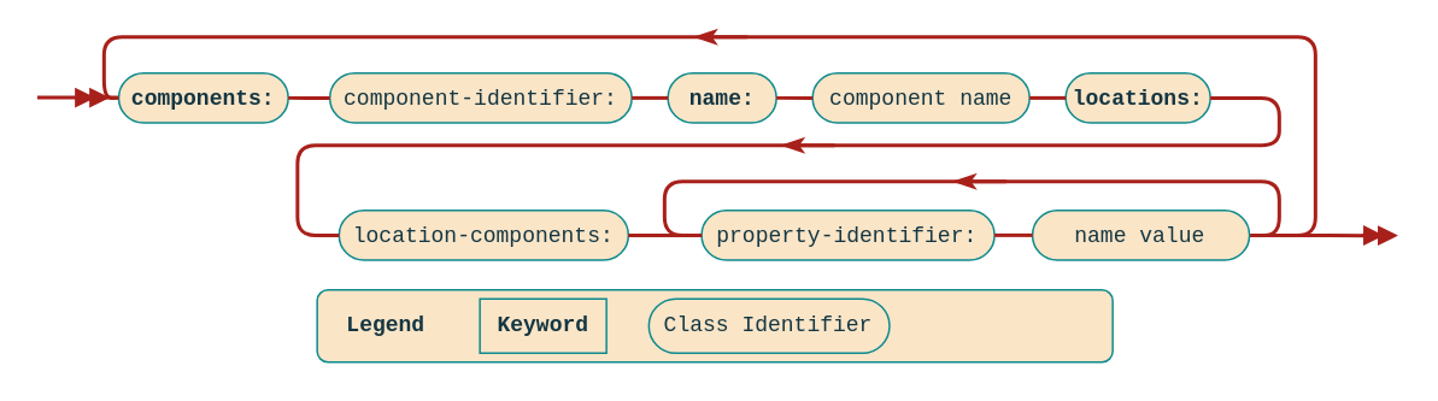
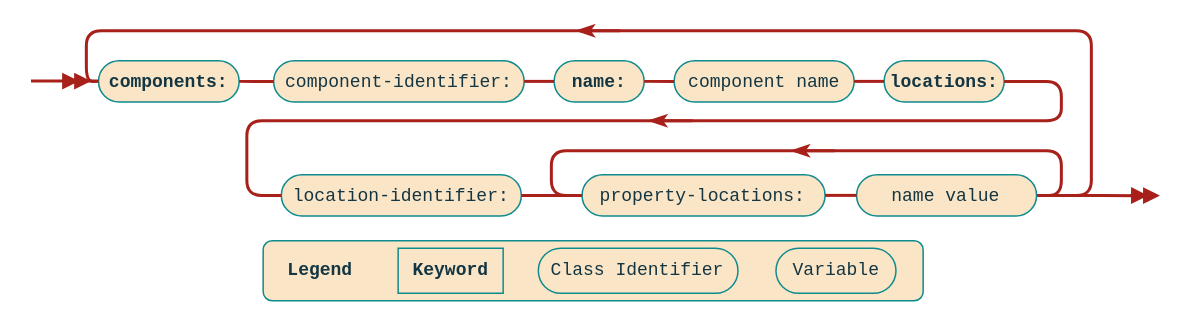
  <mxCell id="0" />
  <mxCell id="1" parent="0" />
  <mxCell id="2" value="" style="group;labelBackgroundColor=none;fontColor=#143642;" parent="1" vertex="1" connectable="0"><mxGeometry x="174.77" y="160" width="440" height="40" as="geometry" /></mxCell>
  <mxCell id="3" value="&lt;b&gt;&amp;nbsp; Legend&lt;/b&gt;" style="text;html=1;align=left;verticalAlign=middle;whiteSpace=wrap;rounded=1;fontFamily=Courier New;perimeterSpacing=6;shadow=0;fillColor=#FAE5C7;fontColor=#143642;strokeColor=#0F8B8D;labelBackgroundColor=none;" parent="2" vertex="1"><mxGeometry width="440" height="40" as="geometry" /></mxCell>
  <mxCell id="4" value="Keyword" style="whiteSpace=wrap;html=1;fillColor=#FAE5C7;strokeColor=#0F8B8D;arcSize=50;fontStyle=1;fontFamily=Courier New;perimeterSpacing=6;shadow=0;labelBackgroundColor=none;fontColor=#143642;rounded=0;" parent="2" vertex="1"><mxGeometry x="90" y="5" width="70" height="30" as="geometry" /></mxCell>
  <mxCell id="5" value="&lt;span style=&quot;font-weight: 400;&quot;&gt;Class Identifier&lt;/span&gt;" style="rounded=1;whiteSpace=wrap;html=1;fillColor=#FAE5C7;strokeColor=#0F8B8D;arcSize=50;fontStyle=1;fontFamily=Courier New;perimeterSpacing=6;shadow=0;labelBackgroundColor=none;fontColor=#143642;" parent="2" vertex="1"><mxGeometry x="183.44" y="5" width="133.12" height="30" as="geometry" /></mxCell>
+ <mxCell id="6" value="&lt;span style=&quot;font-weight: normal;&quot;&gt;Variable&lt;/span&gt;" style="rounded=1;whiteSpace=wrap;html=1;fillColor=#FAE5C7;strokeColor=#0F8B8D;arcSize=50;fontStyle=1;fontFamily=Courier New;perimeterSpacing=6;shadow=0;labelBackgroundColor=none;fontColor=#143642;" parent="2" vertex="1"><mxGeometry x="341.88" y="5" width="80" height="30" as="geometry" /></mxCell>
  <mxCell id="7" value="" style="endArrow=doubleBlock;html=1;rounded=1;labelBackgroundColor=none;strokeColor=#A8201A;strokeWidth=2;fontFamily=Helvetica;fontSize=12;fontColor=default;shape=connector;endFill=1;" parent="1" edge="1"><mxGeometry width="50" height="50" relative="1" as="geometry"><mxPoint x="50" y="53.57" as="sourcePoint" /><mxPoint x="90" y="53.57" as="targetPoint" /></mxGeometry></mxCell>
  <mxCell id="8" value="&lt;p&gt;&lt;font face=&quot;Courier New&quot;&gt;components:&lt;/font&gt;&lt;/p&gt;" style="rounded=1;whiteSpace=wrap;html=1;arcSize=50;fontStyle=1;fillColor=#FAE5C7;strokeColor=#0F8B8D;labelBackgroundColor=none;fontColor=#143642;" parent="1" vertex="1"><mxGeometry x="65.02" y="40" width="93.75" height="27.5" as="geometry" /></mxCell>
  <mxCell id="9" value="&lt;p&gt;&lt;font face=&quot;Courier New&quot;&gt;&lt;span style=&quot;font-weight: normal;&quot;&gt;component-identifier:&lt;/span&gt;&lt;/font&gt;&lt;/p&gt;" style="rounded=1;whiteSpace=wrap;html=1;arcSize=50;fillColor=#FAE5C7;strokeColor=#0F8B8D;fontStyle=1;labelBackgroundColor=none;fontColor=#143642;" parent="1" vertex="1"><mxGeometry x="181.77" y="40" width="167" height="27.5" as="geometry" /></mxCell>
  <mxCell id="10" style="edgeStyle=orthogonalEdgeStyle;shape=connector;rounded=1;orthogonalLoop=1;jettySize=auto;html=1;exitX=1;exitY=0.5;exitDx=0;exitDy=0;labelBackgroundColor=none;strokeColor=#A8201A;strokeWidth=2;fontFamily=Helvetica;fontSize=12;fontColor=default;endArrow=none;endFill=0;" parent="1" source="8" target="9" edge="1"><mxGeometry relative="1" as="geometry" /></mxCell>
  <mxCell id="11" value="&lt;p&gt;&lt;font face=&quot;Courier New&quot;&gt;name:&lt;/font&gt;&lt;/p&gt;" style="rounded=1;whiteSpace=wrap;html=1;arcSize=50;fillColor=#FAE5C7;strokeColor=#0F8B8D;fontStyle=1;labelBackgroundColor=none;fontColor=#143642;" parent="1" vertex="1"><mxGeometry x="368.77" y="40" width="60" height="27.5" as="geometry" /></mxCell>
  <mxCell id="12" style="edgeStyle=orthogonalEdgeStyle;shape=connector;rounded=1;orthogonalLoop=1;jettySize=auto;html=1;exitX=1;exitY=0.5;exitDx=0;exitDy=0;entryX=0;entryY=0.5;entryDx=0;entryDy=0;labelBackgroundColor=none;strokeColor=#A8201A;strokeWidth=2;fontFamily=Helvetica;fontSize=12;fontColor=default;endArrow=none;endFill=0;" parent="1" source="9" target="11" edge="1"><mxGeometry relative="1" as="geometry" /></mxCell>
  <mxCell id="13" value="&lt;p&gt;&lt;font face=&quot;Courier New&quot;&gt;&lt;span style=&quot;font-weight: normal;&quot;&gt;component name&lt;/span&gt;&lt;/font&gt;&lt;/p&gt;" style="rounded=1;whiteSpace=wrap;html=1;arcSize=50;fillColor=#FAE5C7;strokeColor=#0F8B8D;fontStyle=1;labelBackgroundColor=none;fontColor=#143642;" parent="1" vertex="1"><mxGeometry x="448.77" y="40" width="120" height="27.5" as="geometry" /></mxCell>
  <mxCell id="14" style="edgeStyle=orthogonalEdgeStyle;shape=connector;rounded=1;orthogonalLoop=1;jettySize=auto;html=1;exitX=1;exitY=0.5;exitDx=0;exitDy=0;labelBackgroundColor=none;strokeColor=#A8201A;strokeWidth=2;fontFamily=Helvetica;fontSize=12;fontColor=default;endArrow=none;endFill=0;" parent="1" source="11" target="13" edge="1"><mxGeometry relative="1" as="geometry" /></mxCell>
  <mxCell id="15" value="&lt;p&gt;&lt;font face=&quot;Courier New&quot;&gt;locations:&lt;/font&gt;&lt;/p&gt;" style="rounded=1;whiteSpace=wrap;html=1;arcSize=50;fillColor=#FAE5C7;strokeColor=#0F8B8D;fontStyle=1;labelBackgroundColor=none;fontColor=#143642;" parent="1" vertex="1"><mxGeometry x="588.77" y="40" width="80" height="27.5" as="geometry" /></mxCell>
  <mxCell id="16" style="edgeStyle=orthogonalEdgeStyle;shape=connector;rounded=1;orthogonalLoop=1;jettySize=auto;html=1;exitX=1;exitY=0.5;exitDx=0;exitDy=0;entryX=0;entryY=0.5;entryDx=0;entryDy=0;labelBackgroundColor=none;strokeColor=#A8201A;strokeWidth=2;fontFamily=Helvetica;fontSize=12;fontColor=default;endArrow=none;endFill=0;" parent="1" source="13" target="15" edge="1"><mxGeometry relative="1" as="geometry" /></mxCell>
- <mxCell id="17" value="&lt;p&gt;&lt;font face=&quot;Courier New&quot;&gt;&lt;span style=&quot;font-weight: normal;&quot;&gt;location-components:&lt;/span&gt;&lt;/font&gt;&lt;/p&gt;" style="rounded=1;whiteSpace=wrap;html=1;arcSize=50;fillColor=#FAE5C7;strokeColor=#0F8B8D;fontStyle=1;labelBackgroundColor=none;fontColor=#143642;" parent="1" vertex="1"><mxGeometry x="186.89" y="116" width="160" height="27.5" as="geometry" /></mxCell>
+ <mxCell id="17" value="&lt;p&gt;&lt;font face=&quot;Courier New&quot;&gt;&lt;span style=&quot;font-weight: normal;&quot;&gt;location-identifier:&lt;/span&gt;&lt;/font&gt;&lt;/p&gt;" style="rounded=1;whiteSpace=wrap;html=1;arcSize=50;fillColor=#FAE5C7;strokeColor=#0F8B8D;fontStyle=1;labelBackgroundColor=none;fontColor=#143642;" parent="1" vertex="1"><mxGeometry x="186.89" y="116" width="160" height="27.5" as="geometry" /></mxCell>
  <mxCell id="18" style="edgeStyle=orthogonalEdgeStyle;shape=connector;rounded=1;orthogonalLoop=1;jettySize=auto;html=1;exitX=1;exitY=0.5;exitDx=0;exitDy=0;entryX=0;entryY=0.5;entryDx=0;entryDy=0;labelBackgroundColor=none;strokeColor=#A8201A;strokeWidth=2;fontFamily=Helvetica;fontSize=12;fontColor=default;endArrow=none;endFill=0;" parent="1" source="15" target="17" edge="1"><mxGeometry relative="1" as="geometry"><Array as="points"><mxPoint x="706.89" y="54" /><mxPoint x="706.89" y="80" /><mxPoint x="163.89" y="80" /><mxPoint x="163.89" y="130" /></Array></mxGeometry></mxCell>
- <mxCell id="19" value="&lt;p&gt;&lt;font face=&quot;Courier New&quot;&gt;&lt;span style=&quot;font-weight: normal;&quot;&gt;property-identifier:&lt;/span&gt;&lt;/font&gt;&lt;/p&gt;" style="rounded=1;whiteSpace=wrap;html=1;arcSize=50;fillColor=#FAE5C7;strokeColor=#0F8B8D;fontStyle=1;labelBackgroundColor=none;fontColor=#143642;" parent="1" vertex="1"><mxGeometry x="387.39" y="116" width="162" height="27.5" as="geometry" /></mxCell>
+ <mxCell id="19" value="&lt;p&gt;&lt;font face=&quot;Courier New&quot;&gt;&lt;span style=&quot;font-weight: normal;&quot;&gt;property-locations:&lt;/span&gt;&lt;/font&gt;&lt;/p&gt;" style="rounded=1;whiteSpace=wrap;html=1;arcSize=50;fillColor=#FAE5C7;strokeColor=#0F8B8D;fontStyle=1;labelBackgroundColor=none;fontColor=#143642;" parent="1" vertex="1"><mxGeometry x="387.39" y="116" width="162" height="27.5" as="geometry" /></mxCell>
  <mxCell id="20" style="edgeStyle=orthogonalEdgeStyle;shape=connector;rounded=1;orthogonalLoop=1;jettySize=auto;html=1;exitX=1;exitY=0.5;exitDx=0;exitDy=0;entryX=0;entryY=0.5;entryDx=0;entryDy=0;labelBackgroundColor=none;strokeColor=#A8201A;strokeWidth=2;fontFamily=Helvetica;fontSize=12;fontColor=default;endArrow=none;endFill=0;" parent="1" source="17" target="19" edge="1"><mxGeometry relative="1" as="geometry" /></mxCell>
  <mxCell id="21" style="edgeStyle=orthogonalEdgeStyle;shape=connector;rounded=1;orthogonalLoop=1;jettySize=auto;html=1;exitX=1;exitY=0.5;exitDx=0;exitDy=0;entryX=0;entryY=0.5;entryDx=0;entryDy=0;labelBackgroundColor=none;strokeColor=#A8201A;strokeWidth=2;fontFamily=Helvetica;fontSize=12;fontColor=default;endArrow=none;endFill=0;" parent="1" source="24" target="19" edge="1"><mxGeometry relative="1" as="geometry"><Array as="points"><mxPoint x="706.89" y="130" /><mxPoint x="706.89" y="100" /><mxPoint x="366.89" y="100" /><mxPoint x="366.89" y="130" /></Array></mxGeometry></mxCell>
  <mxCell id="22" style="edgeStyle=orthogonalEdgeStyle;shape=connector;rounded=1;orthogonalLoop=1;jettySize=auto;html=1;exitX=1;exitY=0.5;exitDx=0;exitDy=0;entryX=0;entryY=0.5;entryDx=0;entryDy=0;labelBackgroundColor=none;strokeColor=#A8201A;strokeWidth=2;fontFamily=Helvetica;fontSize=12;fontColor=default;endArrow=none;endFill=0;" parent="1" source="24" target="8" edge="1"><mxGeometry relative="1" as="geometry"><Array as="points"><mxPoint x="726.89" y="130" /><mxPoint x="726.89" y="20" /><mxPoint x="56.89" y="20" /><mxPoint x="56.89" y="54" /></Array></mxGeometry></mxCell>
  <mxCell id="23" style="edgeStyle=orthogonalEdgeStyle;shape=connector;rounded=1;orthogonalLoop=1;jettySize=auto;html=1;exitX=1;exitY=0.5;exitDx=0;exitDy=0;labelBackgroundColor=none;strokeColor=#A8201A;strokeWidth=2;fontFamily=Helvetica;fontSize=12;fontColor=default;endArrow=none;endFill=0;" parent="1" source="24" edge="1"><mxGeometry relative="1" as="geometry"><mxPoint x="756.89" y="130" as="targetPoint" /></mxGeometry></mxCell>
  <mxCell id="24" value="&lt;p&gt;&lt;font face=&quot;Courier New&quot;&gt;&lt;span style=&quot;font-weight: 400;&quot;&gt;name value&lt;/span&gt;&lt;/font&gt;&lt;/p&gt;" style="rounded=1;whiteSpace=wrap;html=1;arcSize=50;fillColor=#FAE5C7;strokeColor=#0F8B8D;fontStyle=1;labelBackgroundColor=none;fontColor=#143642;" parent="1" vertex="1"><mxGeometry x="570.39" y="116" width="120" height="27.5" as="geometry" /></mxCell>
  <mxCell id="25" style="edgeStyle=orthogonalEdgeStyle;shape=connector;rounded=1;orthogonalLoop=1;jettySize=auto;html=1;exitX=1;exitY=0.5;exitDx=0;exitDy=0;entryX=0;entryY=0.5;entryDx=0;entryDy=0;labelBackgroundColor=none;strokeColor=#A8201A;strokeWidth=2;fontFamily=Helvetica;fontSize=12;fontColor=default;endArrow=none;endFill=0;" parent="1" source="19" target="24" edge="1"><mxGeometry relative="1" as="geometry" /></mxCell>
  <mxCell id="26" value="" style="endArrow=none;html=1;rounded=1;labelBackgroundColor=none;strokeColor=#A8201A;strokeWidth=2;fontFamily=Helvetica;fontSize=12;fontColor=default;shape=connector;startArrow=classicThin;startFill=1;" parent="1" edge="1"><mxGeometry width="50" height="50" relative="1" as="geometry"><mxPoint x="383.64" y="20" as="sourcePoint" /><mxPoint x="410.64" y="20" as="targetPoint" /><Array as="points"><mxPoint x="413.64" y="20" /></Array></mxGeometry></mxCell>
  <mxCell id="27" value="" style="endArrow=none;html=1;rounded=1;labelBackgroundColor=none;strokeColor=#A8201A;strokeWidth=2;fontFamily=Helvetica;fontSize=12;fontColor=default;shape=connector;startArrow=classicThin;startFill=1;" parent="1" edge="1"><mxGeometry width="50" height="50" relative="1" as="geometry"><mxPoint x="431.89" y="80" as="sourcePoint" /><mxPoint x="458.89" y="80" as="targetPoint" /><Array as="points"><mxPoint x="461.89" y="80" /></Array></mxGeometry></mxCell>
  <mxCell id="28" value="" style="endArrow=none;html=1;rounded=1;labelBackgroundColor=none;strokeColor=#A8201A;strokeWidth=2;fontFamily=Helvetica;fontSize=12;fontColor=default;shape=connector;startArrow=classicThin;startFill=1;" parent="1" edge="1"><mxGeometry width="50" height="50" relative="1" as="geometry"><mxPoint x="526.89" y="100" as="sourcePoint" /><mxPoint x="553.89" y="100" as="targetPoint" /><Array as="points"><mxPoint x="556.89" y="100" /></Array></mxGeometry></mxCell>
  <mxCell id="29" style="edgeStyle=orthogonalEdgeStyle;shape=connector;rounded=1;orthogonalLoop=1;jettySize=auto;html=1;labelBackgroundColor=none;strokeColor=#A8201A;strokeWidth=2;fontFamily=Helvetica;fontSize=12;fontColor=default;endArrow=doubleBlock;endFill=1;" parent="1" edge="1"><mxGeometry relative="1" as="geometry"><mxPoint x="772.64" y="129.638" as="targetPoint" /><mxPoint x="752.64" y="129.86" as="sourcePoint" /></mxGeometry></mxCell>
  <mxCell id="30" value="" style="endArrow=doubleBlock;html=1;rounded=1;labelBackgroundColor=none;strokeColor=#A8201A;strokeWidth=2;fontFamily=Helvetica;fontSize=12;fontColor=default;shape=connector;endFill=1;" parent="1" edge="1"><mxGeometry width="50" height="50" relative="1" as="geometry"><mxPoint x="20" y="53.57" as="sourcePoint" /><mxPoint x="60" y="53.57" as="targetPoint" /></mxGeometry></mxCell>
